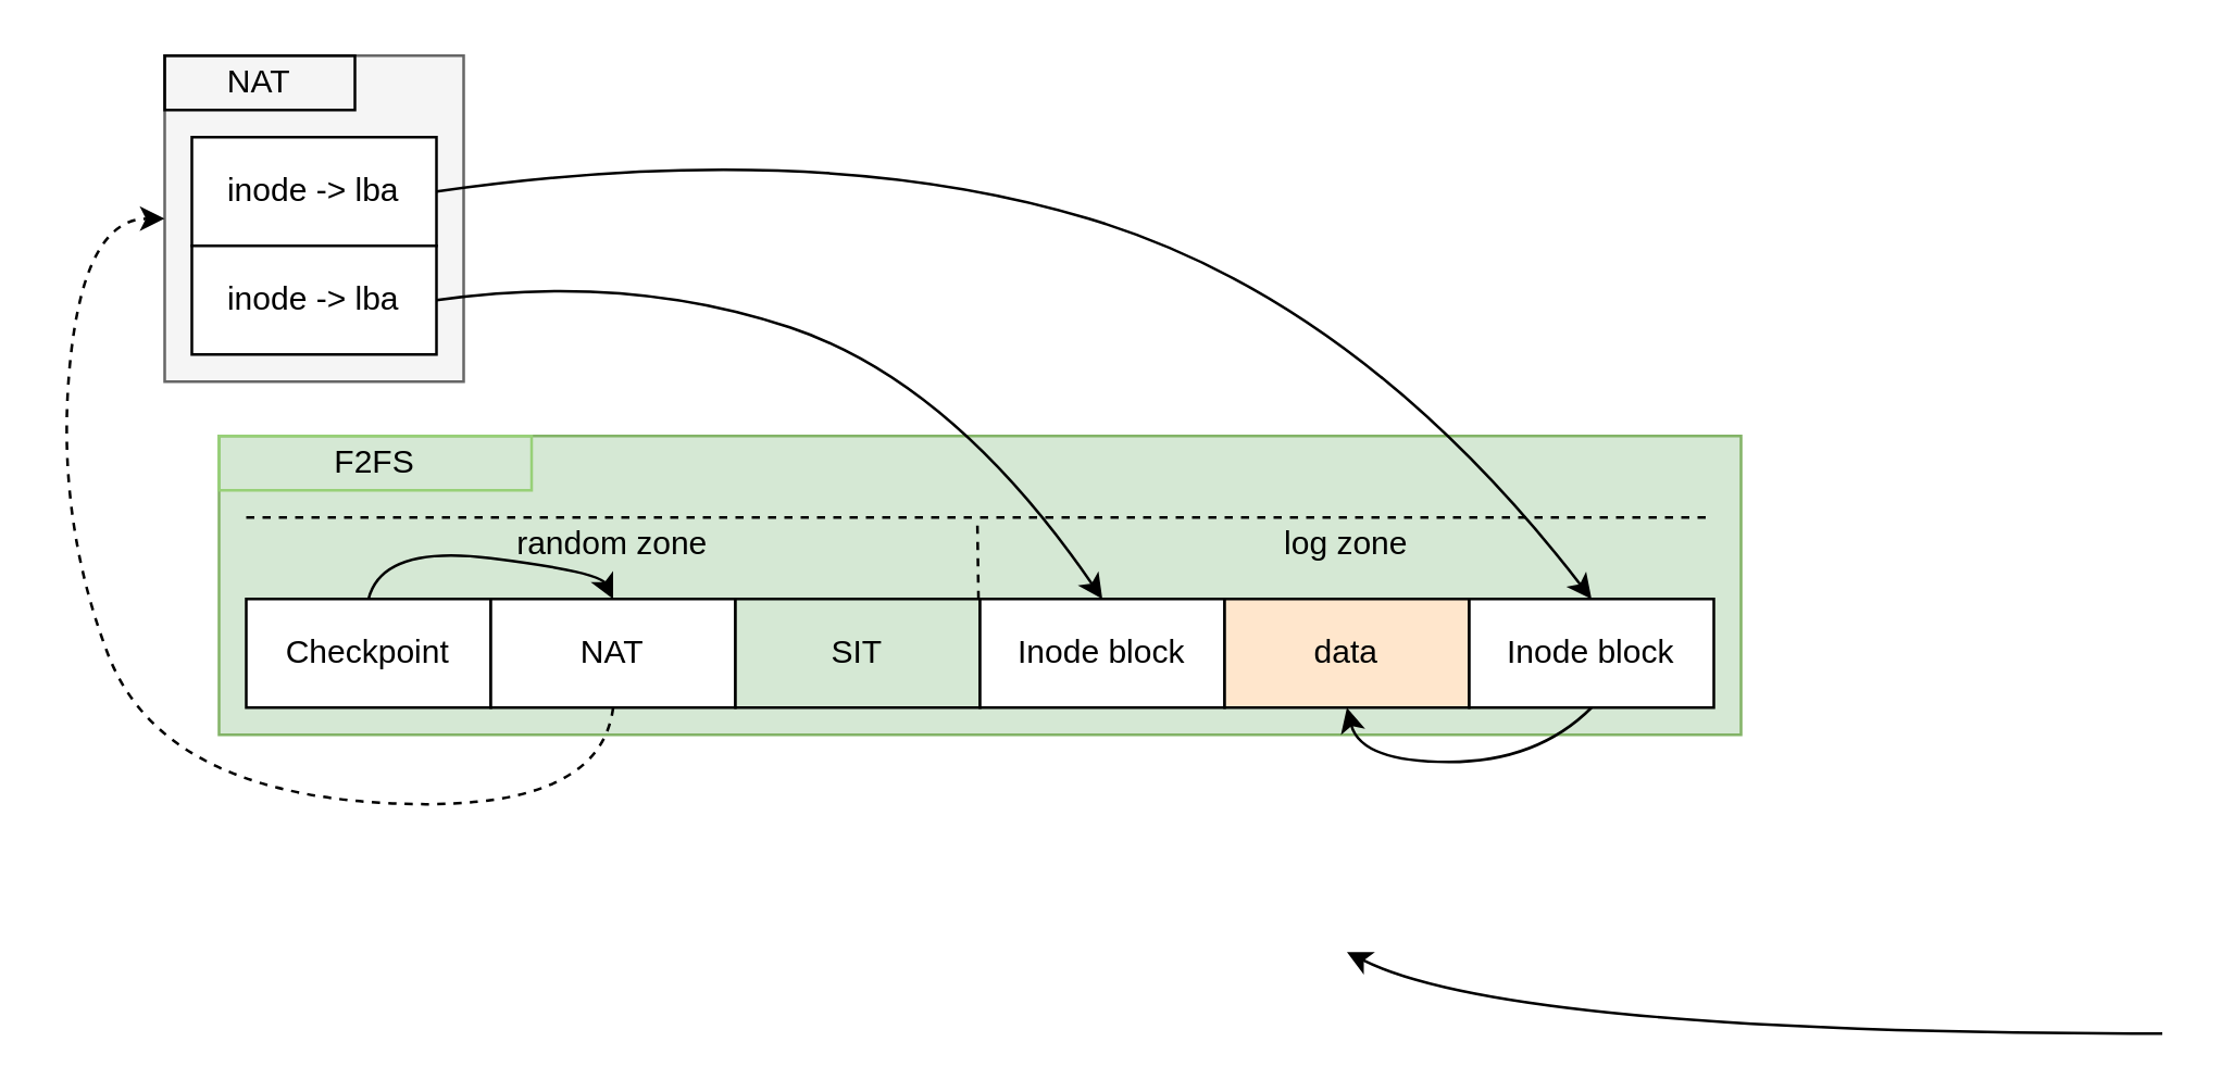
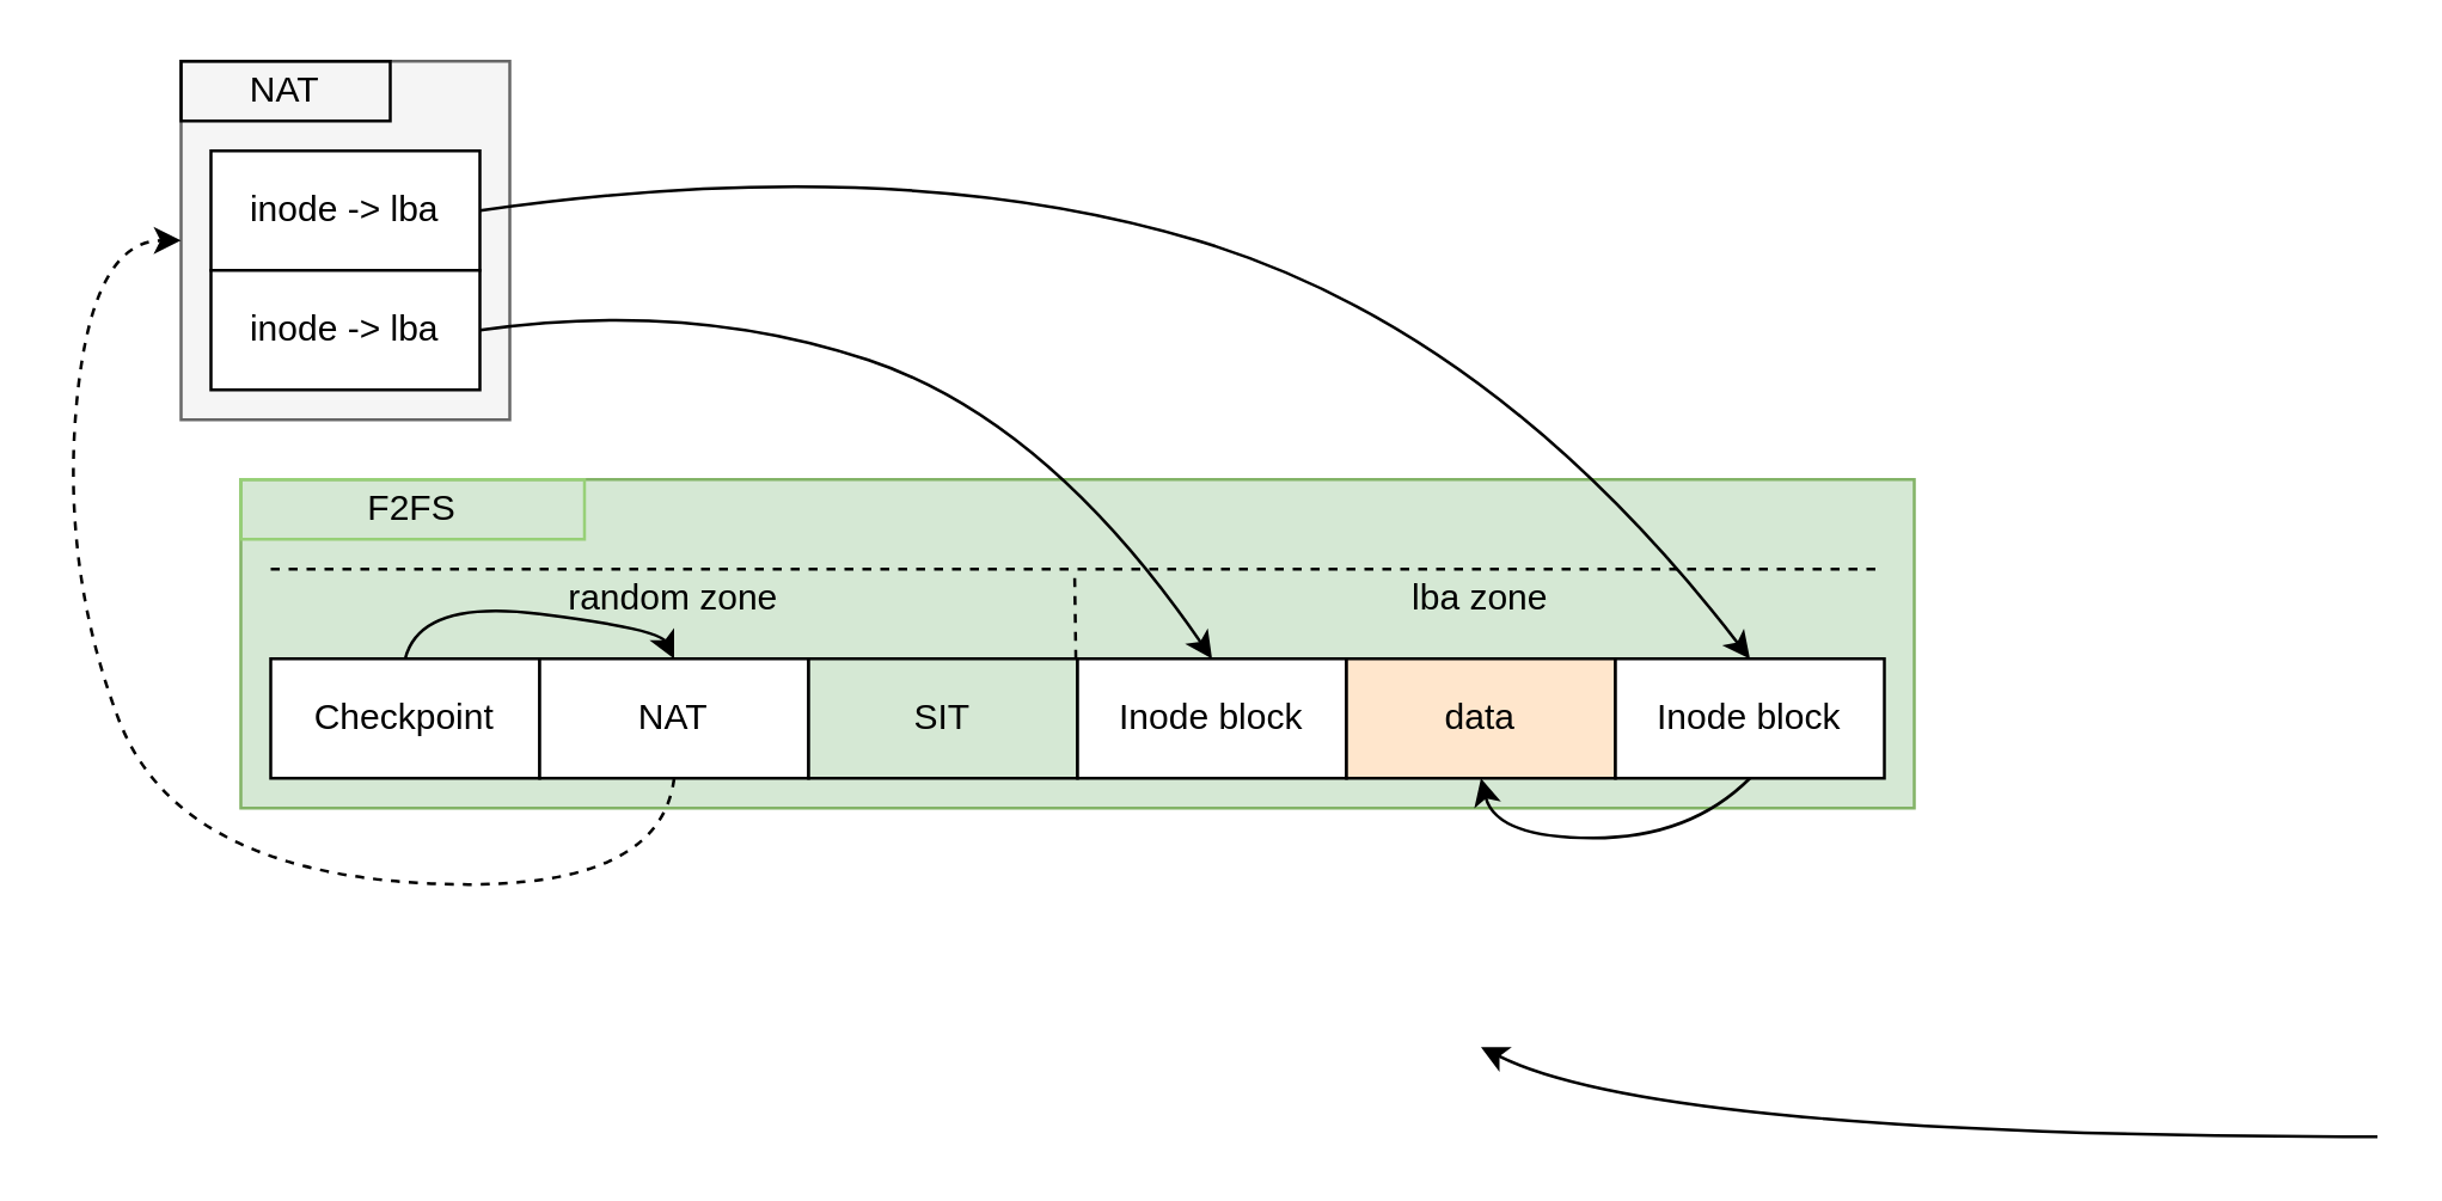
  <mxCell id="0" />
  <mxCell id="1" parent="0" />
  <mxCell id="2" value="" style="rounded=0;whiteSpace=wrap;html=1;fillColor=#d5e8d4;strokeColor=#82b366;" vertex="1" parent="1"><mxGeometry x="80" y="160" width="560" height="110" as="geometry" /></mxCell>
  <mxCell id="3" value="Checkpoint" style="rounded=0;whiteSpace=wrap;html=1;" vertex="1" parent="1"><mxGeometry x="90" y="220" width="90" height="40" as="geometry" /></mxCell>
  <mxCell id="4" value="F2FS" style="text;html=1;fillColor=none;align=center;verticalAlign=middle;whiteSpace=wrap;rounded=0;strokeColor=#97D077;" vertex="1" parent="1"><mxGeometry x="80" y="160" width="115" height="20" as="geometry" /></mxCell>
  <mxCell id="5" value="NAT" style="rounded=0;whiteSpace=wrap;html=1;" vertex="1" parent="1"><mxGeometry x="180" y="220" width="90" height="40" as="geometry" /></mxCell>
  <mxCell id="6" value="SIT" style="rounded=0;whiteSpace=wrap;html=1;fillColor=#d5e8d4;" vertex="1" parent="1"><mxGeometry x="270" y="220" width="90" height="40" as="geometry" /></mxCell>
  <mxCell id="7" value="" style="curved=1;endArrow=classic;html=1;rounded=0;exitX=0.5;exitY=1;exitDx=0;exitDy=0;entryX=0.5;entryY=1;entryDx=0;entryDy=0;" edge="1" parent="1"><mxGeometry width="50" height="50" relative="1" as="geometry"><mxPoint x="795" y="380" as="sourcePoint" /><mxPoint x="495" y="350" as="targetPoint" /><Array as="points"><mxPoint x="555" y="380" /></Array></mxGeometry></mxCell>
  <mxCell id="8" value="Inode block" style="rounded=0;whiteSpace=wrap;html=1;" vertex="1" parent="1"><mxGeometry x="360" y="220" width="90" height="40" as="geometry" /></mxCell>
  <mxCell id="9" value="data" style="rounded=0;whiteSpace=wrap;html=1;fillColor=#ffe6cc;" vertex="1" parent="1"><mxGeometry x="450" y="220" width="90" height="40" as="geometry" /></mxCell>
  <mxCell id="10" value="Inode block" style="rounded=0;whiteSpace=wrap;html=1;" vertex="1" parent="1"><mxGeometry x="540" y="220" width="90" height="40" as="geometry" /></mxCell>
  <mxCell id="11" value="" style="endArrow=none;dashed=1;html=1;rounded=0;" edge="1" parent="1"><mxGeometry width="50" height="50" relative="1" as="geometry"><mxPoint x="90" y="190" as="sourcePoint" /><mxPoint x="630" y="190" as="targetPoint" /></mxGeometry></mxCell>
  <mxCell id="12" value="" style="endArrow=none;dashed=1;html=1;rounded=0;" edge="1" parent="1"><mxGeometry width="50" height="50" relative="1" as="geometry"><mxPoint x="359.43" y="220" as="sourcePoint" /><mxPoint x="359" y="190" as="targetPoint" /></mxGeometry></mxCell>
  <mxCell id="13" value="random zone" style="text;html=1;strokeColor=none;fillColor=none;align=center;verticalAlign=middle;whiteSpace=wrap;rounded=0;" vertex="1" parent="1"><mxGeometry x="90" y="190" width="270" height="20" as="geometry" /></mxCell>
- <mxCell id="14" value="log zone" style="text;html=1;strokeColor=none;fillColor=none;align=center;verticalAlign=middle;whiteSpace=wrap;rounded=0;" vertex="1" parent="1"><mxGeometry x="360" y="190" width="270" height="20" as="geometry" /></mxCell>
+ <mxCell id="14" value="lba zone" style="text;html=1;strokeColor=none;fillColor=none;align=center;verticalAlign=middle;whiteSpace=wrap;rounded=0;" vertex="1" parent="1"><mxGeometry x="360" y="190" width="270" height="20" as="geometry" /></mxCell>
  <mxCell id="15" value="" style="rounded=0;whiteSpace=wrap;html=1;fillColor=#f5f5f5;strokeColor=#666666;fontColor=#333333;" vertex="1" parent="1"><mxGeometry x="60" y="20" width="110" height="120" as="geometry" /></mxCell>
  <mxCell id="16" value="NAT" style="text;html=1;fillColor=none;align=center;verticalAlign=middle;whiteSpace=wrap;rounded=0;strokeColor=#000000;" vertex="1" parent="1"><mxGeometry x="60" y="20" width="70" height="20" as="geometry" /></mxCell>
  <mxCell id="17" value="inode -&amp;gt; lba" style="rounded=0;whiteSpace=wrap;html=1;" vertex="1" parent="1"><mxGeometry x="70" y="50" width="90" height="40" as="geometry" /></mxCell>
  <mxCell id="18" value="inode -&amp;gt; lba" style="rounded=0;whiteSpace=wrap;html=1;" vertex="1" parent="1"><mxGeometry x="70" y="90" width="90" height="40" as="geometry" /></mxCell>
  <mxCell id="19" value="" style="curved=1;endArrow=classic;html=1;rounded=0;dashed=1;exitX=0.5;exitY=1;exitDx=0;exitDy=0;entryX=0;entryY=0.5;entryDx=0;entryDy=0;" edge="1" parent="1" source="5" target="15"><mxGeometry width="50" height="50" relative="1" as="geometry"><mxPoint x="270" y="100" as="sourcePoint" /><mxPoint x="58" y="90" as="targetPoint" /><Array as="points"><mxPoint x="220" y="300" /><mxPoint x="58" y="290" /><mxPoint x="20" y="190" /><mxPoint x="30" y="80" /></Array></mxGeometry></mxCell>
  <mxCell id="20" value="" style="curved=1;endArrow=classic;html=1;rounded=0;exitX=1;exitY=0.5;exitDx=0;exitDy=0;entryX=0.5;entryY=0;entryDx=0;entryDy=0;" edge="1" parent="1" source="18" target="8"><mxGeometry width="50" height="50" relative="1" as="geometry"><mxPoint x="360" y="70" as="sourcePoint" /><mxPoint x="410" y="20" as="targetPoint" /><Array as="points"><mxPoint x="230" y="100" /><mxPoint x="350" y="140" /></Array></mxGeometry></mxCell>
  <mxCell id="21" value="" style="curved=1;endArrow=classic;html=1;rounded=0;exitX=1;exitY=0.5;exitDx=0;exitDy=0;entryX=0.5;entryY=0;entryDx=0;entryDy=0;" edge="1" parent="1" source="17" target="10"><mxGeometry width="50" height="50" relative="1" as="geometry"><mxPoint x="170" y="120" as="sourcePoint" /><mxPoint x="404" y="230" as="targetPoint" /><Array as="points"><mxPoint x="300" y="50" /><mxPoint x="500" y="110" /></Array></mxGeometry></mxCell>
  <mxCell id="22" value="" style="curved=1;endArrow=classic;html=1;rounded=0;entryX=0.5;entryY=0;entryDx=0;entryDy=0;" edge="1" parent="1" target="5"><mxGeometry width="50" height="50" relative="1" as="geometry"><mxPoint x="135" y="220" as="sourcePoint" /><mxPoint x="70" y="90" as="targetPoint" /><Array as="points"><mxPoint x="140" y="200" /><mxPoint x="220" y="210" /></Array></mxGeometry></mxCell>
  <mxCell id="23" value="" style="curved=1;endArrow=classic;html=1;rounded=0;entryX=0.5;entryY=1;entryDx=0;entryDy=0;exitX=0.5;exitY=1;exitDx=0;exitDy=0;" edge="1" parent="1" source="10" target="9"><mxGeometry width="50" height="50" relative="1" as="geometry"><mxPoint x="560" y="310" as="sourcePoint" /><mxPoint x="650" y="310" as="targetPoint" /><Array as="points"><mxPoint x="565" y="280" /><mxPoint x="500" y="280" /></Array></mxGeometry></mxCell>
